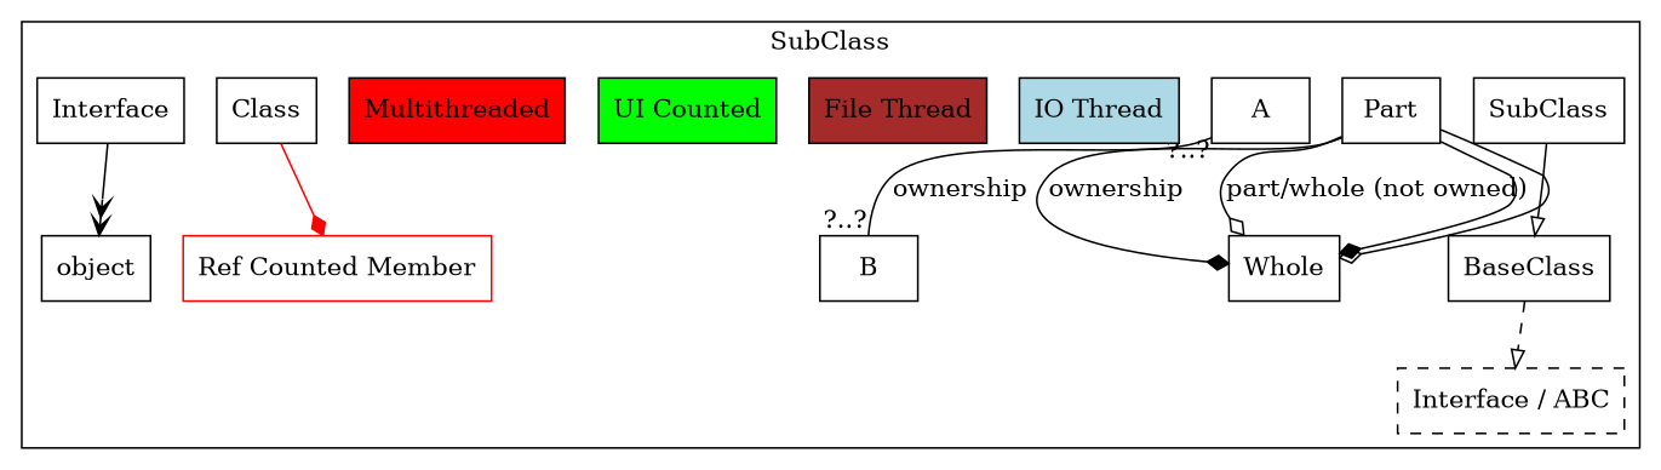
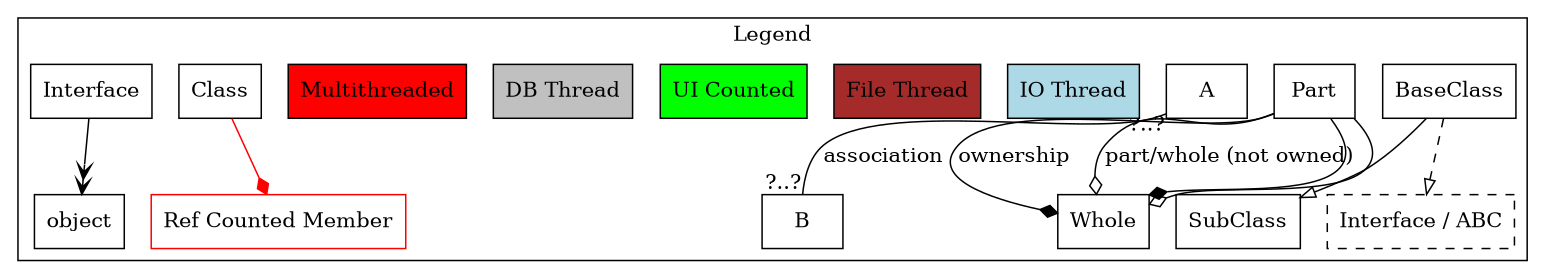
  digraph {
    node [shape=box]
    edge [arrowhead=diamond]
    SubClass
    BaseClass
    n3 [label="Interface / ABC" style=dashed]
    Part
    Whole
    A
    B
    n8 [fillcolor=lightblue label="IO Thread" style=filled]
    n9 [fillcolor=brown label="File Thread" style=filled]
    n10 [fillcolor=green label="UI Counted" style=filled]
+   n11 [fillcolor=gray label="DB Thread" style=filled]
    n12 [fillcolor=red label=Multithreaded style=filled]
    n13 [label=Class]
    n14 [color=red label="Ref Counted Member"]
    n15 [label=Interface]
    object
    subgraph cluster_1 {
-     label=SubClass
+     label=Legend
      SubClass
      BaseClass
      n3
      Part
      Whole
      A
      B
      n8
      n9
      n10
+     n11
      n12
      n13
      n14
      n15
      object
    }
-   SubClass -> BaseClass [arrowhead=empty]
+   BaseClass -> SubClass [arrowhead=empty]
    BaseClass -> n3 [arrowhead=empty style=dashed]
    Part -> Whole [label=ownership]
    Part -> Whole [arrowhead=odiamond label="part/whole (not owned)"]
    Part -> Whole
    Part -> Whole [arrowhead=odiamond]
-   A -> B [arrowhead=none headlabel="?..?" label=ownership taillabel="?..?"]
+   A -> B [arrowhead=none headlabel="?..?" label=association taillabel="?..?"]
    n13 -> n14 [color=red]
    n15 -> object [arrowhead=veevee]
  }
